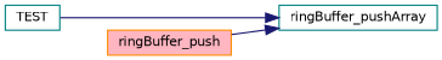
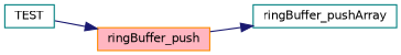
  digraph {
    rankdir=LR
    node [color=teal fillcolor=white fontname=Helvetica fontsize=10 shape=box style=filled]
    edge [color=midnightblue fontname=Helvetica fontsize=10 labelfontname=Helvetica labelfontsize=10 style=solid]
    n1 [fontcolor=black height=0.2 label=TEST width=0.4]
    n2 [height=0.2 label=ringBuffer_pushArray width=0.4]
    n3 [color=darkorange fillcolor=lightpink height=0.2 label=ringBuffer_push width=0.4]
-   n1 -> n2
+   n1 -> n3
    n3 -> n2
  }
